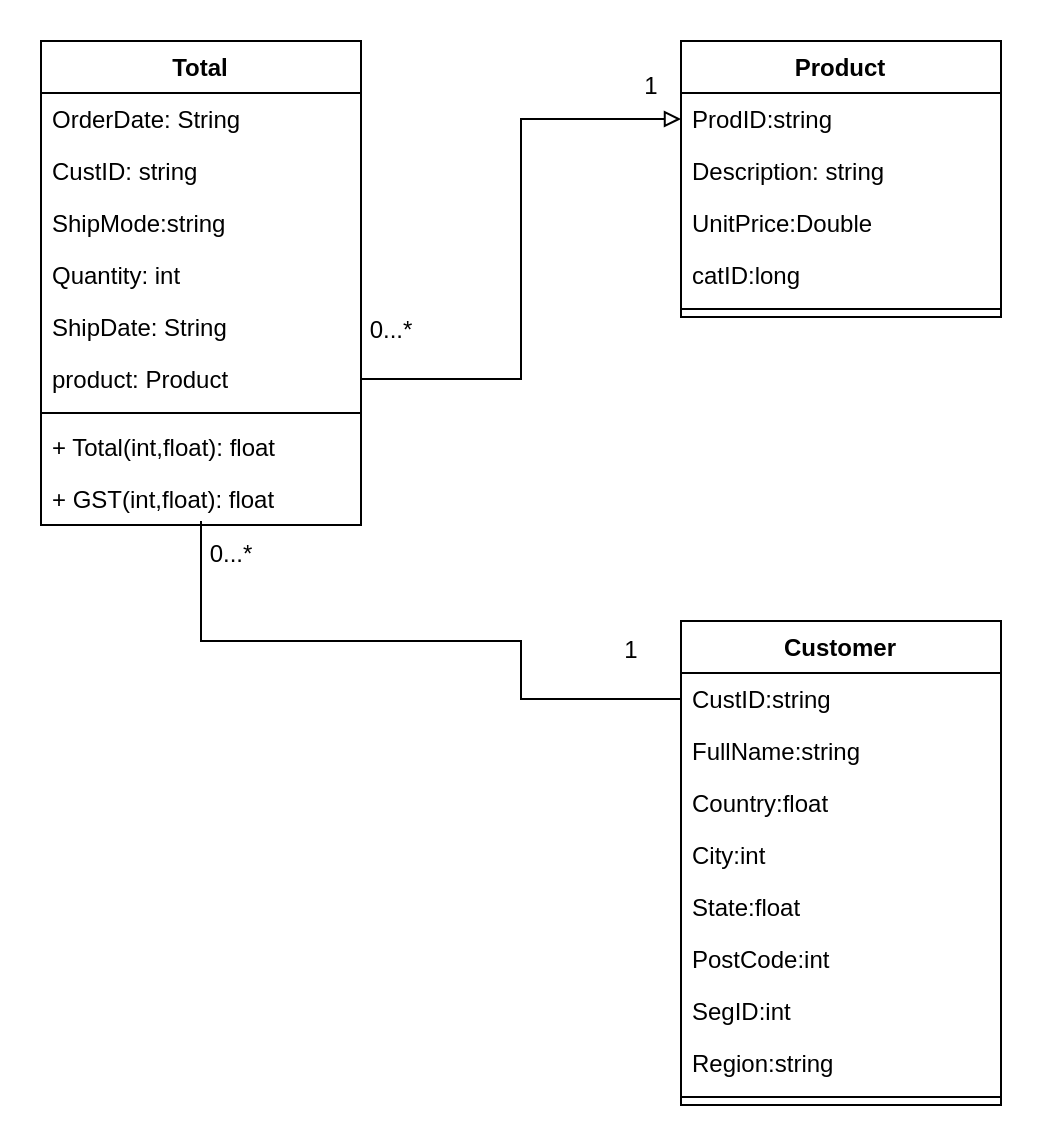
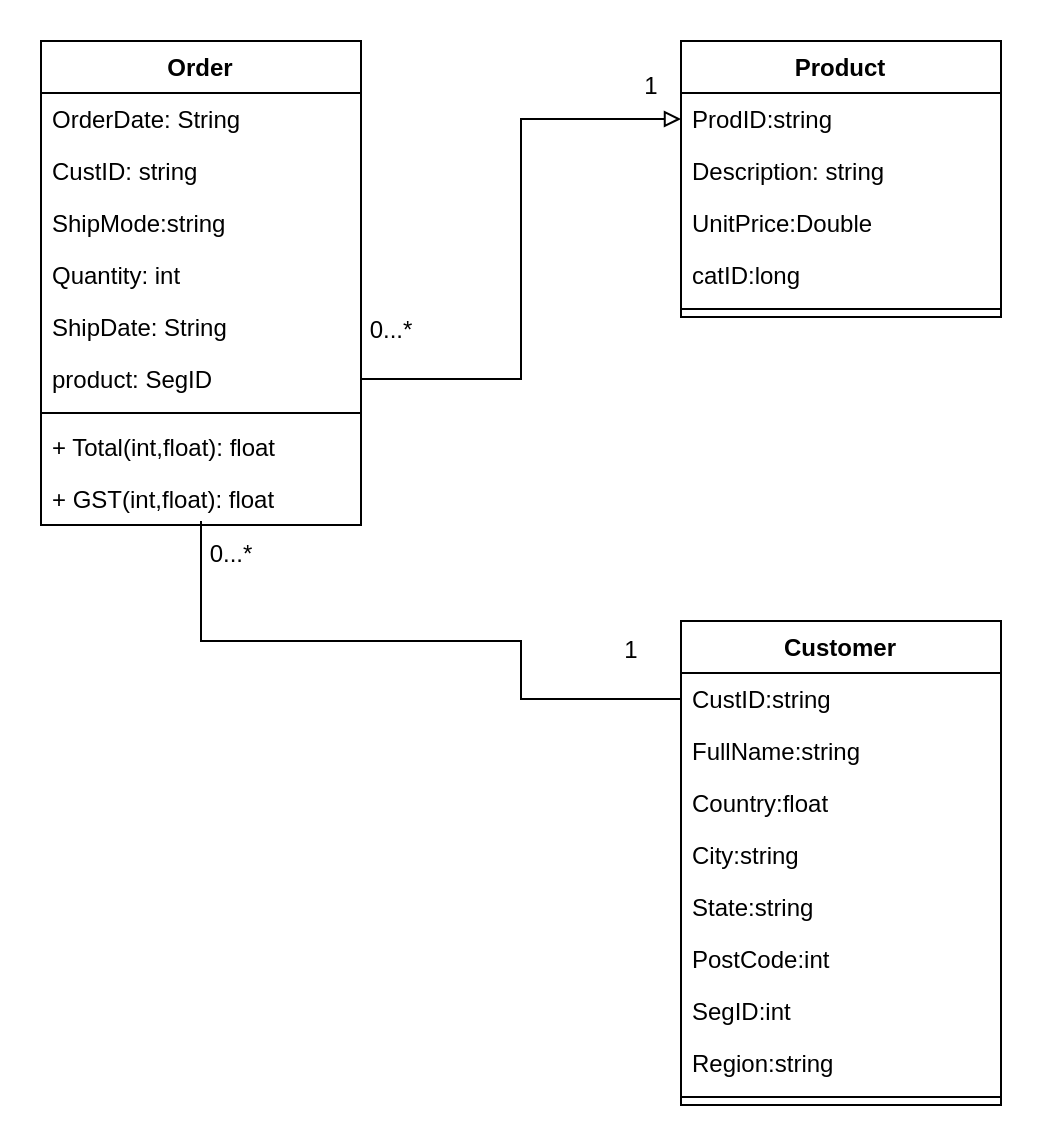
  <mxCell id="0" />
  <mxCell id="1" parent="0" />
- <mxCell id="2" value="Total" style="swimlane;fontStyle=1;align=center;verticalAlign=top;childLayout=stackLayout;horizontal=1;startSize=26;horizontalStack=0;resizeParent=1;resizeParentMax=0;resizeLast=0;collapsible=1;marginBottom=0;" vertex="1" parent="1"><mxGeometry x="20" y="20" width="160" height="242" as="geometry" /></mxCell>
+ <mxCell id="2" value="Order" style="swimlane;fontStyle=1;align=center;verticalAlign=top;childLayout=stackLayout;horizontal=1;startSize=26;horizontalStack=0;resizeParent=1;resizeParentMax=0;resizeLast=0;collapsible=1;marginBottom=0;" vertex="1" parent="1"><mxGeometry x="20" y="20" width="160" height="242" as="geometry" /></mxCell>
  <mxCell id="3" value="OrderDate: String" style="text;strokeColor=none;fillColor=none;align=left;verticalAlign=top;spacingLeft=4;spacingRight=4;overflow=hidden;rotatable=0;points=[[0,0.5],[1,0.5]];portConstraint=eastwest;" vertex="1" parent="2"><mxGeometry y="26" width="160" height="26" as="geometry" /></mxCell>
  <mxCell id="4" value="CustID: string" style="text;strokeColor=none;fillColor=none;align=left;verticalAlign=top;spacingLeft=4;spacingRight=4;overflow=hidden;rotatable=0;points=[[0,0.5],[1,0.5]];portConstraint=eastwest;" vertex="1" parent="2"><mxGeometry y="52" width="160" height="26" as="geometry" /></mxCell>
  <mxCell id="5" value="ShipMode:string" style="text;strokeColor=none;fillColor=none;align=left;verticalAlign=top;spacingLeft=4;spacingRight=4;overflow=hidden;rotatable=0;points=[[0,0.5],[1,0.5]];portConstraint=eastwest;" vertex="1" parent="2"><mxGeometry y="78" width="160" height="26" as="geometry" /></mxCell>
  <mxCell id="6" value="Quantity: int" style="text;strokeColor=none;fillColor=none;align=left;verticalAlign=top;spacingLeft=4;spacingRight=4;overflow=hidden;rotatable=0;points=[[0,0.5],[1,0.5]];portConstraint=eastwest;" vertex="1" parent="2"><mxGeometry y="104" width="160" height="26" as="geometry" /></mxCell>
  <mxCell id="7" value="ShipDate: String" style="text;strokeColor=none;fillColor=none;align=left;verticalAlign=top;spacingLeft=4;spacingRight=4;overflow=hidden;rotatable=0;points=[[0,0.5],[1,0.5]];portConstraint=eastwest;" vertex="1" parent="2"><mxGeometry y="130" width="160" height="26" as="geometry" /></mxCell>
- <mxCell id="8" value="product: Product" style="text;strokeColor=none;fillColor=none;align=left;verticalAlign=top;spacingLeft=4;spacingRight=4;overflow=hidden;rotatable=0;points=[[0,0.5],[1,0.5]];portConstraint=eastwest;" vertex="1" parent="2"><mxGeometry y="156" width="160" height="26" as="geometry" /></mxCell>
+ <mxCell id="8" value="product: SegID" style="text;strokeColor=none;fillColor=none;align=left;verticalAlign=top;spacingLeft=4;spacingRight=4;overflow=hidden;rotatable=0;points=[[0,0.5],[1,0.5]];portConstraint=eastwest;" vertex="1" parent="2"><mxGeometry y="156" width="160" height="26" as="geometry" /></mxCell>
  <mxCell id="9" value="" style="line;strokeWidth=1;fillColor=none;align=left;verticalAlign=middle;spacingTop=-1;spacingLeft=3;spacingRight=3;rotatable=0;labelPosition=right;points=[];portConstraint=eastwest;" vertex="1" parent="2"><mxGeometry y="182" width="160" height="8" as="geometry" /></mxCell>
  <mxCell id="10" value="+ Total(int,float): float" style="text;strokeColor=none;fillColor=none;align=left;verticalAlign=top;spacingLeft=4;spacingRight=4;overflow=hidden;rotatable=0;points=[[0,0.5],[1,0.5]];portConstraint=eastwest;" vertex="1" parent="2"><mxGeometry y="190" width="160" height="26" as="geometry" /></mxCell>
  <mxCell id="11" value="+ GST(int,float): float" style="text;strokeColor=none;fillColor=none;align=left;verticalAlign=top;spacingLeft=4;spacingRight=4;overflow=hidden;rotatable=0;points=[[0,0.5],[1,0.5]];portConstraint=eastwest;" vertex="1" parent="2"><mxGeometry y="216" width="160" height="26" as="geometry" /></mxCell>
  <mxCell id="12" value="0...*" style="text;html=1;align=center;verticalAlign=middle;resizable=0;points=[];autosize=1;strokeColor=none;fillColor=none;" vertex="1" parent="1"><mxGeometry x="175" y="150" width="40" height="30" as="geometry" /></mxCell>
  <mxCell id="13" value="1" style="text;html=1;align=center;verticalAlign=middle;resizable=0;points=[];autosize=1;strokeColor=none;fillColor=none;" vertex="1" parent="1"><mxGeometry x="310" y="28" width="30" height="30" as="geometry" /></mxCell>
  <mxCell id="14" value="Product" style="swimlane;fontStyle=1;align=center;verticalAlign=top;childLayout=stackLayout;horizontal=1;startSize=26;horizontalStack=0;resizeParent=1;resizeParentMax=0;resizeLast=0;collapsible=1;marginBottom=0;" vertex="1" parent="1"><mxGeometry x="340" y="20" width="160" height="138" as="geometry" /></mxCell>
  <mxCell id="15" value="ProdID:string" style="text;strokeColor=none;fillColor=none;align=left;verticalAlign=top;spacingLeft=4;spacingRight=4;overflow=hidden;rotatable=0;points=[[0,0.5],[1,0.5]];portConstraint=eastwest;" vertex="1" parent="14"><mxGeometry y="26" width="160" height="26" as="geometry" /></mxCell>
  <mxCell id="16" value="Description: string" style="text;strokeColor=none;fillColor=none;align=left;verticalAlign=top;spacingLeft=4;spacingRight=4;overflow=hidden;rotatable=0;points=[[0,0.5],[1,0.5]];portConstraint=eastwest;" vertex="1" parent="14"><mxGeometry y="52" width="160" height="26" as="geometry" /></mxCell>
  <mxCell id="17" value="UnitPrice:Double" style="text;strokeColor=none;fillColor=none;align=left;verticalAlign=top;spacingLeft=4;spacingRight=4;overflow=hidden;rotatable=0;points=[[0,0.5],[1,0.5]];portConstraint=eastwest;" vertex="1" parent="14"><mxGeometry y="78" width="160" height="26" as="geometry" /></mxCell>
  <mxCell id="18" value="catID:long" style="text;strokeColor=none;fillColor=none;align=left;verticalAlign=top;spacingLeft=4;spacingRight=4;overflow=hidden;rotatable=0;points=[[0,0.5],[1,0.5]];portConstraint=eastwest;" vertex="1" parent="14"><mxGeometry y="104" width="160" height="26" as="geometry" /></mxCell>
  <mxCell id="19" value="" style="line;strokeWidth=1;fillColor=none;align=left;verticalAlign=middle;spacingTop=-1;spacingLeft=3;spacingRight=3;rotatable=0;labelPosition=right;points=[];portConstraint=eastwest;" vertex="1" parent="14"><mxGeometry y="130" width="160" height="8" as="geometry" /></mxCell>
  <mxCell id="20" style="edgeStyle=orthogonalEdgeStyle;rounded=0;orthogonalLoop=1;jettySize=auto;html=1;entryX=0;entryY=0.5;entryDx=0;entryDy=0;endArrow=block;endFill=0;" edge="1" parent="1" source="8" target="15"><mxGeometry relative="1" as="geometry" /></mxCell>
  <mxCell id="21" value="Customer" style="swimlane;fontStyle=1;align=center;verticalAlign=top;childLayout=stackLayout;horizontal=1;startSize=26;horizontalStack=0;resizeParent=1;resizeParentMax=0;resizeLast=0;collapsible=1;marginBottom=0;" vertex="1" parent="1"><mxGeometry x="340" y="310" width="160" height="242" as="geometry" /></mxCell>
  <mxCell id="22" value="CustID:string" style="text;strokeColor=none;fillColor=none;align=left;verticalAlign=top;spacingLeft=4;spacingRight=4;overflow=hidden;rotatable=0;points=[[0,0.5],[1,0.5]];portConstraint=eastwest;" vertex="1" parent="21"><mxGeometry y="26" width="160" height="26" as="geometry" /></mxCell>
  <mxCell id="23" value="FullName:string" style="text;strokeColor=none;fillColor=none;align=left;verticalAlign=top;spacingLeft=4;spacingRight=4;overflow=hidden;rotatable=0;points=[[0,0.5],[1,0.5]];portConstraint=eastwest;" vertex="1" parent="21"><mxGeometry y="52" width="160" height="26" as="geometry" /></mxCell>
  <mxCell id="24" value="Country:float" style="text;strokeColor=none;fillColor=none;align=left;verticalAlign=top;spacingLeft=4;spacingRight=4;overflow=hidden;rotatable=0;points=[[0,0.5],[1,0.5]];portConstraint=eastwest;" vertex="1" parent="21"><mxGeometry y="78" width="160" height="26" as="geometry" /></mxCell>
- <mxCell id="25" value="City:int" style="text;strokeColor=none;fillColor=none;align=left;verticalAlign=top;spacingLeft=4;spacingRight=4;overflow=hidden;rotatable=0;points=[[0,0.5],[1,0.5]];portConstraint=eastwest;" vertex="1" parent="21"><mxGeometry y="104" width="160" height="26" as="geometry" /></mxCell>
- <mxCell id="26" value="State:float" style="text;strokeColor=none;fillColor=none;align=left;verticalAlign=top;spacingLeft=4;spacingRight=4;overflow=hidden;rotatable=0;points=[[0,0.5],[1,0.5]];portConstraint=eastwest;" vertex="1" parent="21"><mxGeometry y="130" width="160" height="26" as="geometry" /></mxCell>
+ <mxCell id="25" value="City:string" style="text;strokeColor=none;fillColor=none;align=left;verticalAlign=top;spacingLeft=4;spacingRight=4;overflow=hidden;rotatable=0;points=[[0,0.5],[1,0.5]];portConstraint=eastwest;" vertex="1" parent="21"><mxGeometry y="104" width="160" height="26" as="geometry" /></mxCell>
+ <mxCell id="26" value="State:string" style="text;strokeColor=none;fillColor=none;align=left;verticalAlign=top;spacingLeft=4;spacingRight=4;overflow=hidden;rotatable=0;points=[[0,0.5],[1,0.5]];portConstraint=eastwest;" vertex="1" parent="21"><mxGeometry y="130" width="160" height="26" as="geometry" /></mxCell>
  <mxCell id="27" value="PostCode:int" style="text;strokeColor=none;fillColor=none;align=left;verticalAlign=top;spacingLeft=4;spacingRight=4;overflow=hidden;rotatable=0;points=[[0,0.5],[1,0.5]];portConstraint=eastwest;" vertex="1" parent="21"><mxGeometry y="156" width="160" height="26" as="geometry" /></mxCell>
  <mxCell id="28" value="SegID:int" style="text;strokeColor=none;fillColor=none;align=left;verticalAlign=top;spacingLeft=4;spacingRight=4;overflow=hidden;rotatable=0;points=[[0,0.5],[1,0.5]];portConstraint=eastwest;" vertex="1" parent="21"><mxGeometry y="182" width="160" height="26" as="geometry" /></mxCell>
  <mxCell id="29" value="Region:string" style="text;strokeColor=none;fillColor=none;align=left;verticalAlign=top;spacingLeft=4;spacingRight=4;overflow=hidden;rotatable=0;points=[[0,0.5],[1,0.5]];portConstraint=eastwest;" vertex="1" parent="21"><mxGeometry y="208" width="160" height="26" as="geometry" /></mxCell>
  <mxCell id="30" value="" style="line;strokeWidth=1;fillColor=none;align=left;verticalAlign=middle;spacingTop=-1;spacingLeft=3;spacingRight=3;rotatable=0;labelPosition=right;points=[];portConstraint=eastwest;" vertex="1" parent="21"><mxGeometry y="234" width="160" height="8" as="geometry" /></mxCell>
  <mxCell id="31" style="edgeStyle=orthogonalEdgeStyle;rounded=0;orthogonalLoop=1;jettySize=auto;html=1;entryX=0;entryY=0.5;entryDx=0;entryDy=0;endArrow=none;endFill=0;" edge="1" parent="1" target="22"><mxGeometry relative="1" as="geometry"><mxPoint x="100" y="260" as="sourcePoint" /><Array as="points"><mxPoint x="100" y="320" /><mxPoint x="260" y="320" /><mxPoint x="260" y="349" /></Array></mxGeometry></mxCell>
  <mxCell id="32" value="1" style="text;html=1;align=center;verticalAlign=middle;resizable=0;points=[];autosize=1;strokeColor=none;fillColor=none;" vertex="1" parent="1"><mxGeometry x="300" y="310" width="30" height="30" as="geometry" /></mxCell>
  <mxCell id="33" value="0...*" style="text;html=1;align=center;verticalAlign=middle;resizable=0;points=[];autosize=1;strokeColor=none;fillColor=none;" vertex="1" parent="1"><mxGeometry x="95" y="262" width="40" height="30" as="geometry" /></mxCell>
